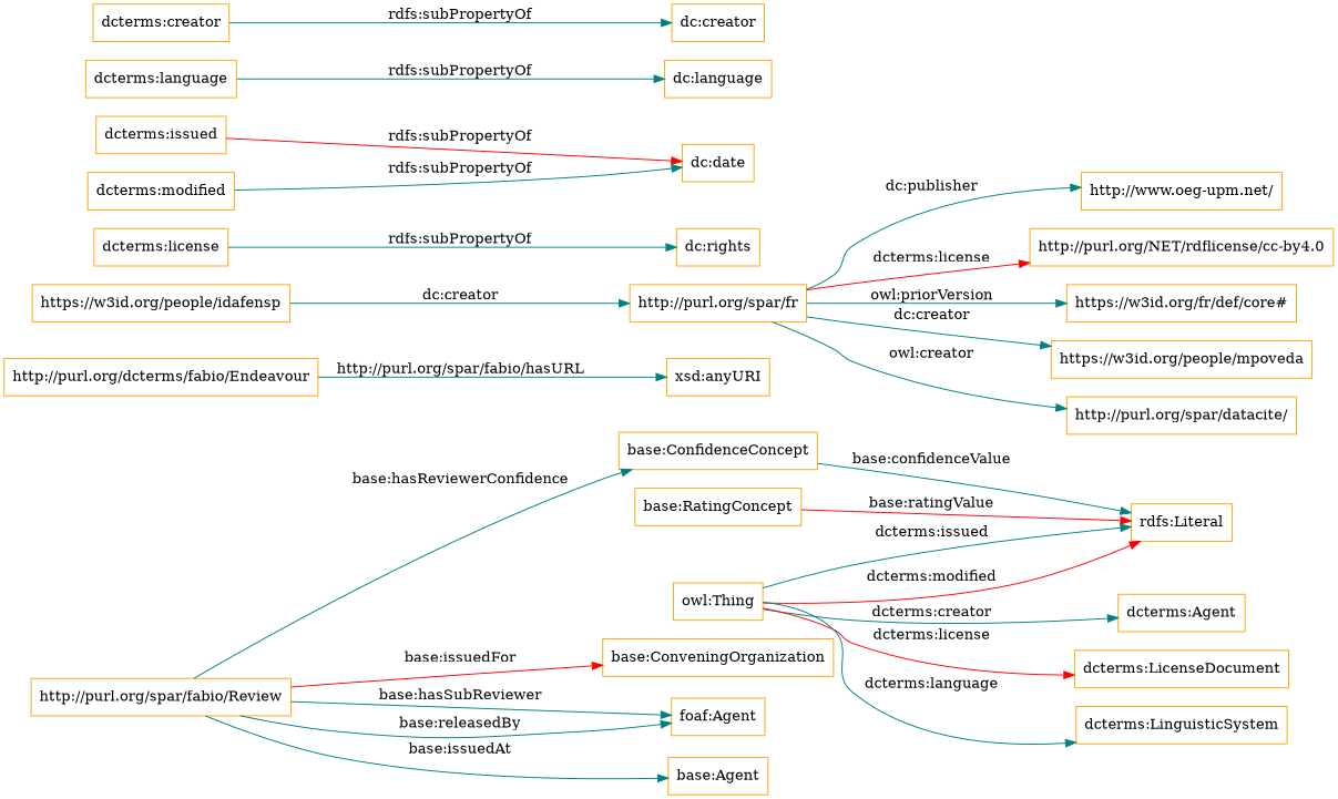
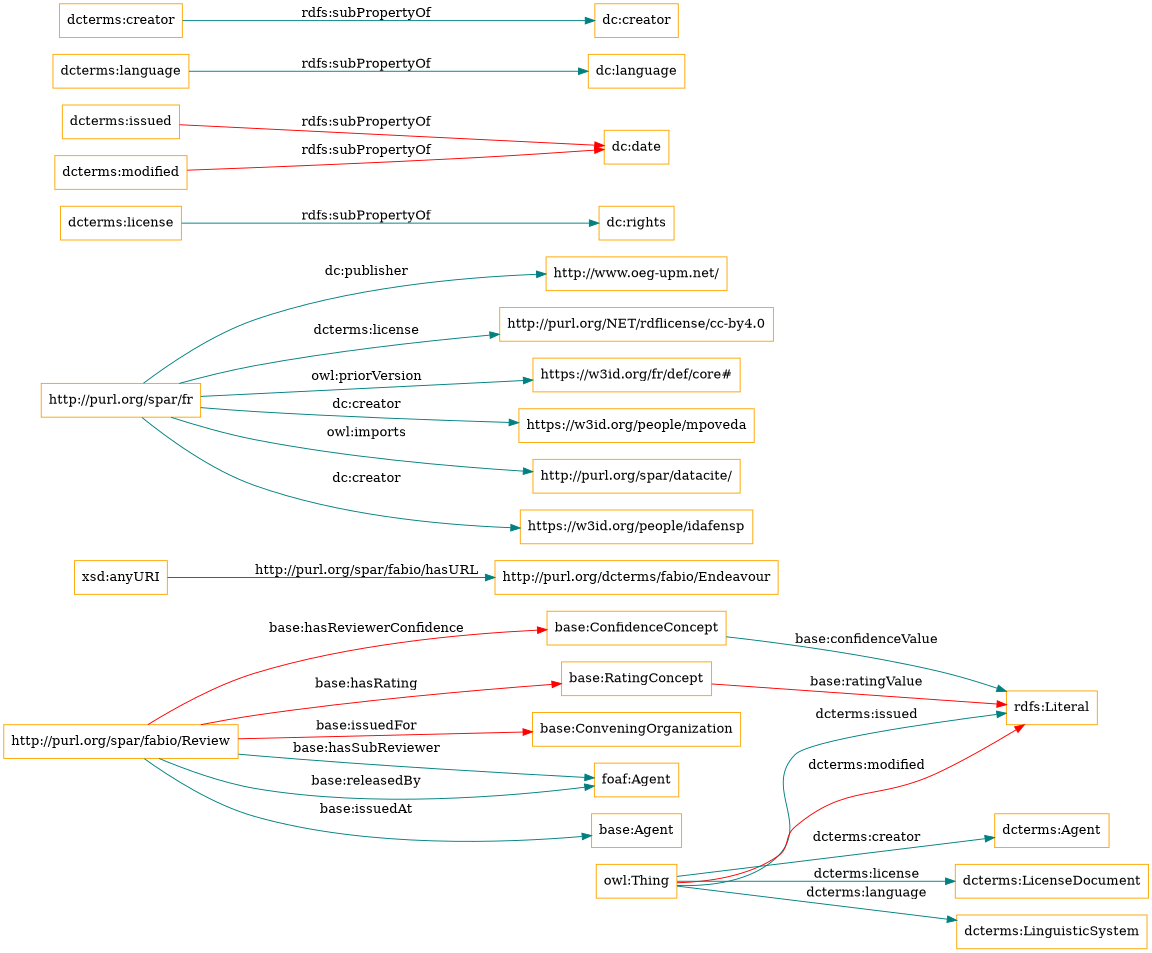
  digraph {
    rankdir=LR
    node [color=orange shape=rectangle]
    edge [color=teal]
    "base:ConfidenceConcept"
    "rdfs:Literal"
    "base:RatingConcept"
    n4 [label="http://purl.org/dcterms/fabio/Endeavour"]
    "xsd:anyURI"
    "http://purl.org/spar/fabio/Review"
    "base:ConveningOrganization"
    "foaf:Agent"
    n9 [label="base:Agent"]
    "http://purl.org/spar/fr"
    "http://www.oeg-upm.net/"
    "http://purl.org/NET/rdflicense/cc-by4.0"
    "https://w3id.org/fr/def/core#"
    "https://w3id.org/people/mpoveda"
    "http://purl.org/spar/datacite/"
    "https://w3id.org/people/idafensp"
    "dcterms:license"
    "dc:rights"
    "dcterms:issued"
    "dc:date"
    "dcterms:modified"
    "dcterms:language"
    "dc:language"
    "dcterms:creator"
    "dc:creator"
    "owl:Thing"
    "dcterms:Agent"
    "dcterms:LicenseDocument"
    "dcterms:LinguisticSystem"
    "base:ConfidenceConcept" -> "rdfs:Literal" [label="base:confidenceValue"]
    "base:RatingConcept" -> "rdfs:Literal" [color=red label="base:ratingValue"]
-   n4 -> "xsd:anyURI" [label="http://purl.org/spar/fabio/hasURL"]
-   "http://purl.org/spar/fabio/Review" -> "base:ConfidenceConcept" [label="base:hasReviewerConfidence"]
+   "xsd:anyURI" -> n4 [label="http://purl.org/spar/fabio/hasURL"]
+   "http://purl.org/spar/fabio/Review" -> "base:ConfidenceConcept" [color=red label="base:hasReviewerConfidence"]
+   "http://purl.org/spar/fabio/Review" -> "base:RatingConcept" [color=red label="base:hasRating"]
    "http://purl.org/spar/fabio/Review" -> "base:ConveningOrganization" [color=red label="base:issuedFor"]
    "http://purl.org/spar/fabio/Review" -> "foaf:Agent" [label="base:hasSubReviewer"]
    "http://purl.org/spar/fabio/Review" -> "foaf:Agent" [label="base:releasedBy"]
    "http://purl.org/spar/fabio/Review" -> n9 [label="base:issuedAt"]
    "http://purl.org/spar/fr" -> "http://www.oeg-upm.net/" [label="dc:publisher"]
-   "http://purl.org/spar/fr" -> "http://purl.org/NET/rdflicense/cc-by4.0" [color=red label="dcterms:license"]
+   "http://purl.org/spar/fr" -> "http://purl.org/NET/rdflicense/cc-by4.0" [label="dcterms:license"]
    "http://purl.org/spar/fr" -> "https://w3id.org/fr/def/core#" [label="owl:priorVersion"]
    "http://purl.org/spar/fr" -> "https://w3id.org/people/mpoveda" [label="dc:creator"]
-   "http://purl.org/spar/fr" -> "http://purl.org/spar/datacite/" [label="owl:creator"]
-   "https://w3id.org/people/idafensp" -> "http://purl.org/spar/fr" [label="dc:creator"]
+   "http://purl.org/spar/fr" -> "http://purl.org/spar/datacite/" [label="owl:imports"]
+   "http://purl.org/spar/fr" -> "https://w3id.org/people/idafensp" [label="dc:creator"]
    "dcterms:license" -> "dc:rights" [label="rdfs:subPropertyOf"]
    "dcterms:issued" -> "dc:date" [color=red label="rdfs:subPropertyOf"]
-   "dcterms:modified" -> "dc:date" [label="rdfs:subPropertyOf"]
+   "dcterms:modified" -> "dc:date" [color=red label="rdfs:subPropertyOf"]
    "dcterms:language" -> "dc:language" [label="rdfs:subPropertyOf"]
    "dcterms:creator" -> "dc:creator" [label="rdfs:subPropertyOf"]
    "owl:Thing" -> "rdfs:Literal" [label="dcterms:issued"]
    "owl:Thing" -> "rdfs:Literal" [color=red label="dcterms:modified"]
    "owl:Thing" -> "dcterms:Agent" [label="dcterms:creator"]
-   "owl:Thing" -> "dcterms:LicenseDocument" [color=red label="dcterms:license"]
+   "owl:Thing" -> "dcterms:LicenseDocument" [label="dcterms:license"]
    "owl:Thing" -> "dcterms:LinguisticSystem" [label="dcterms:language"]
  }
